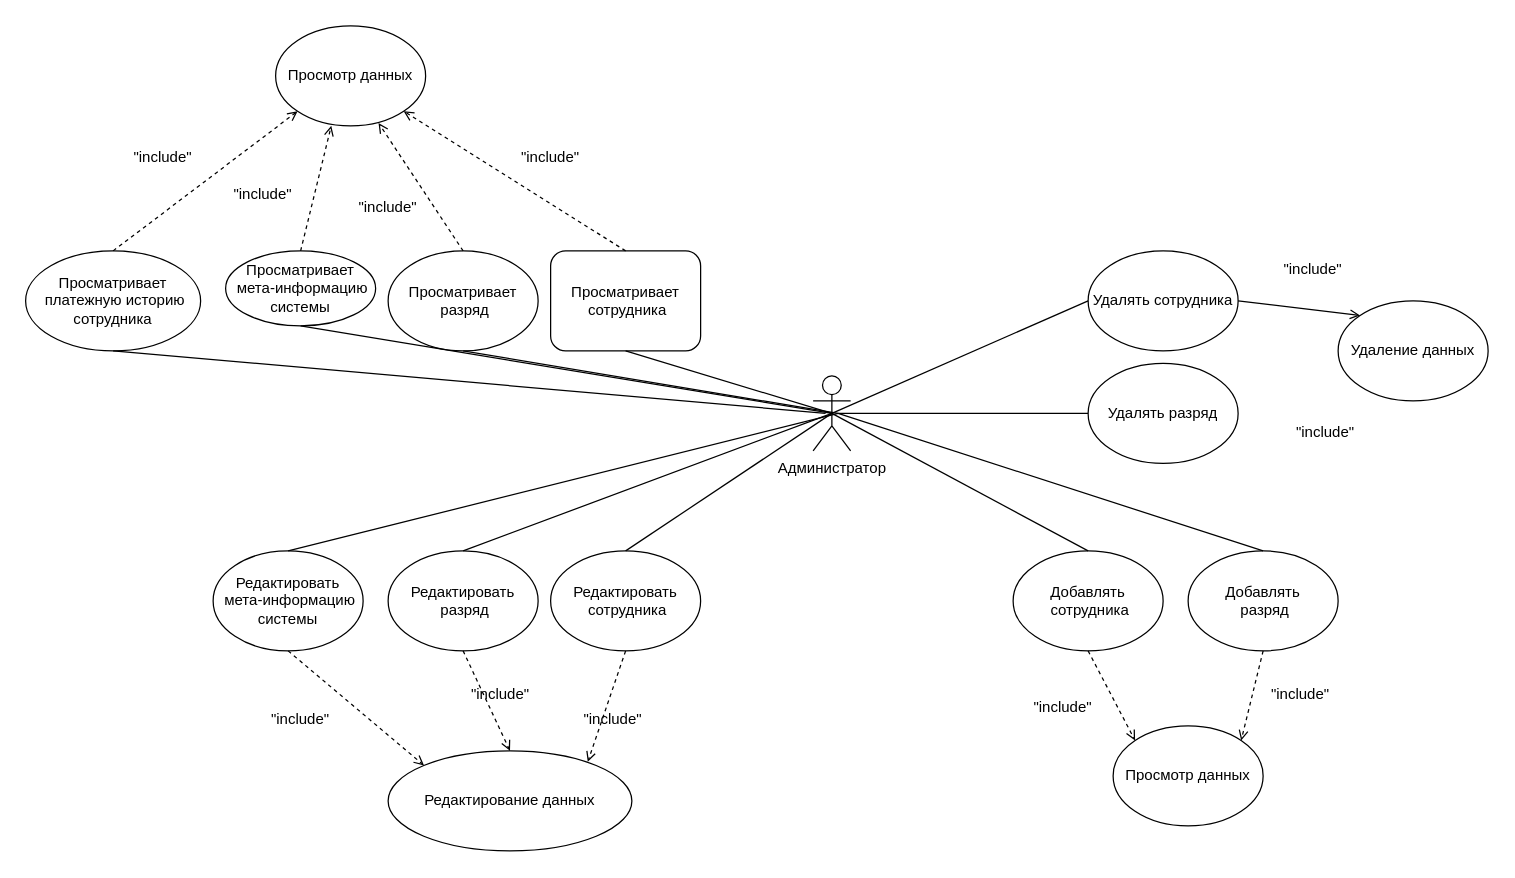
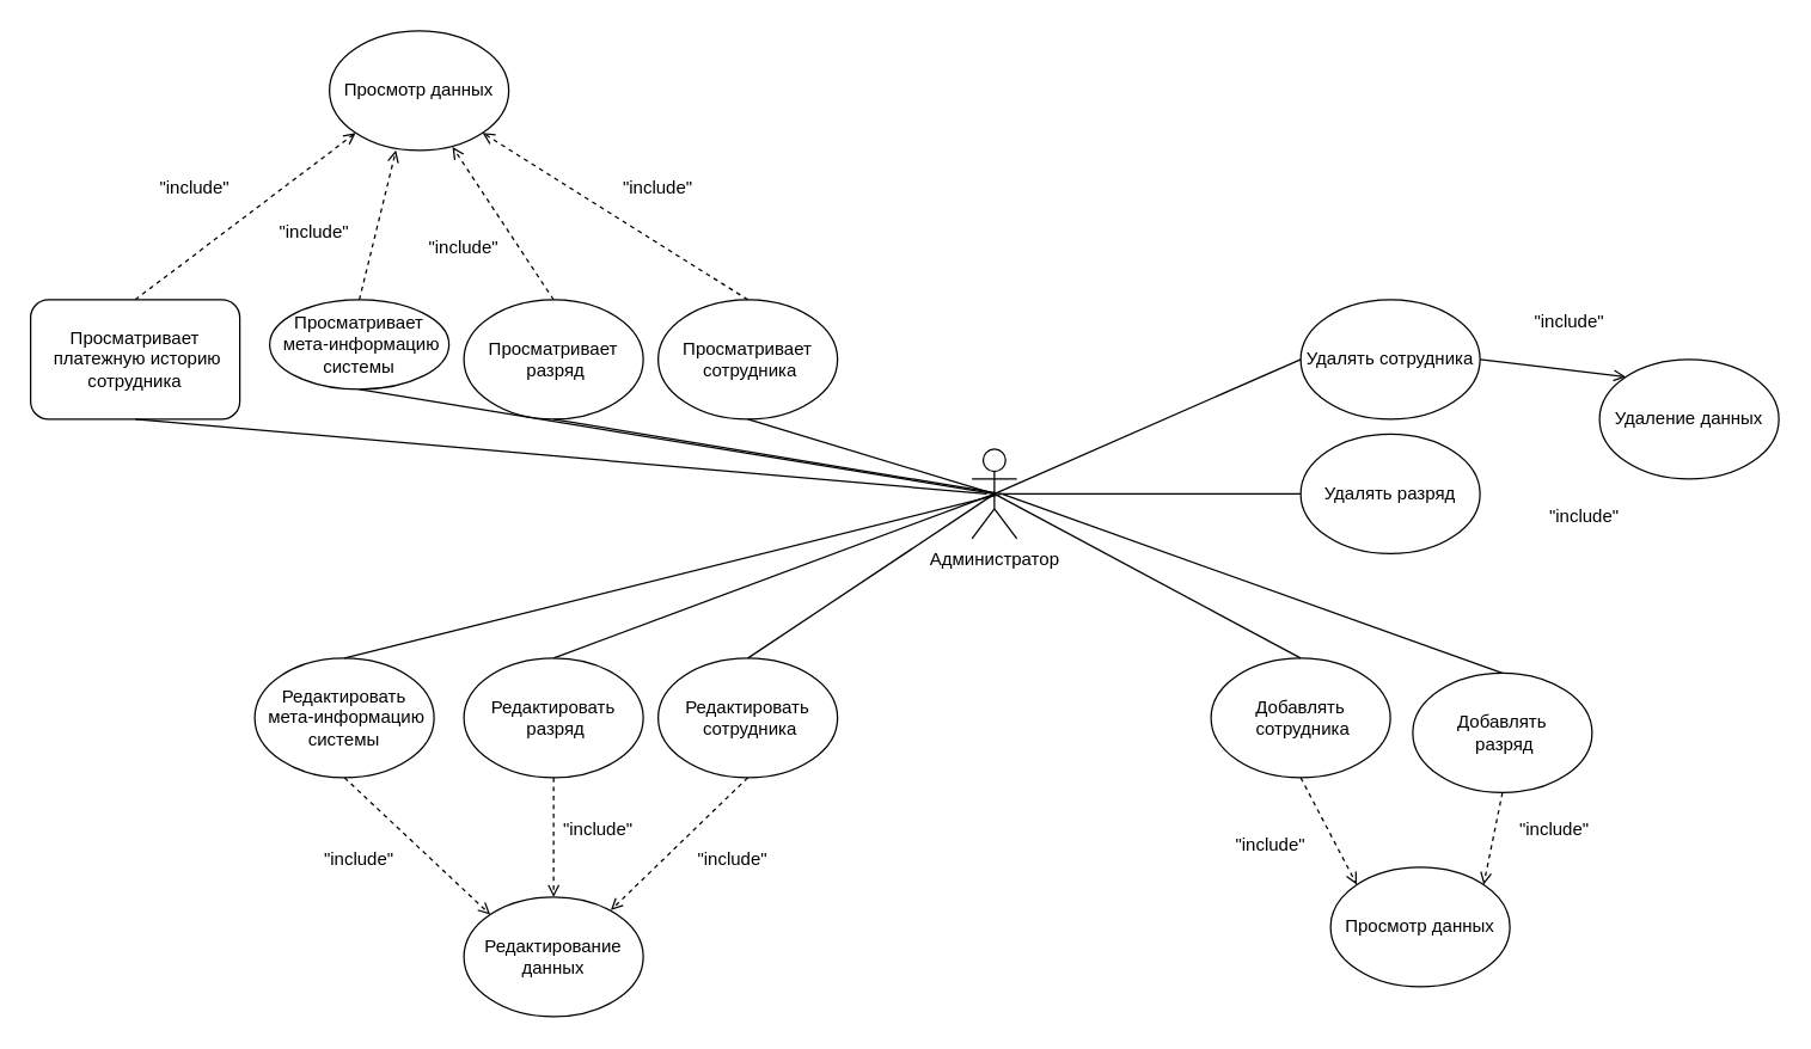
  <mxCell id="0" />
  <mxCell id="1" parent="0" />
  <mxCell id="2" value="Администратор&lt;br&gt;" style="shape=umlActor;verticalLabelPosition=bottom;verticalAlign=top;html=1;outlineConnect=0;" vertex="1" parent="1"><mxGeometry x="650" y="300" width="30" height="60" as="geometry" /></mxCell>
  <mxCell id="3" value="Удалять сотрудника" style="ellipse;whiteSpace=wrap;html=1;" vertex="1" parent="1"><mxGeometry x="870" y="200" width="120" height="80" as="geometry" /></mxCell>
  <mxCell id="4" value="Добавлять&lt;br&gt;&amp;nbsp;сотрудника" style="ellipse;whiteSpace=wrap;html=1;" vertex="1" parent="1"><mxGeometry x="810" y="440" width="120" height="80" as="geometry" /></mxCell>
  <mxCell id="5" value="Редактировать&lt;br&gt;&amp;nbsp;сотрудника" style="ellipse;whiteSpace=wrap;html=1;" vertex="1" parent="1"><mxGeometry x="440" y="440" width="120" height="80" as="geometry" /></mxCell>
  <mxCell id="6" value="" style="endArrow=none;html=1;rounded=0;exitX=0.5;exitY=0.5;exitDx=0;exitDy=0;exitPerimeter=0;entryX=0;entryY=0.5;entryDx=0;entryDy=0;" edge="1" parent="1" source="2" target="3"><mxGeometry width="50" height="50" relative="1" as="geometry"><mxPoint x="960" y="570" as="sourcePoint" /><mxPoint x="1010" y="520" as="targetPoint" /></mxGeometry></mxCell>
  <mxCell id="7" value="" style="endArrow=none;html=1;rounded=0;exitX=0.5;exitY=0.5;exitDx=0;exitDy=0;exitPerimeter=0;entryX=0.5;entryY=0;entryDx=0;entryDy=0;" edge="1" parent="1" source="2" target="4"><mxGeometry width="50" height="50" relative="1" as="geometry"><mxPoint x="960" y="570" as="sourcePoint" /><mxPoint x="1010" y="520" as="targetPoint" /></mxGeometry></mxCell>
  <mxCell id="8" value="" style="endArrow=none;html=1;rounded=0;exitX=0.5;exitY=0.5;exitDx=0;exitDy=0;exitPerimeter=0;" edge="1" parent="1" source="2"><mxGeometry width="50" height="50" relative="1" as="geometry"><mxPoint x="960" y="570" as="sourcePoint" /><mxPoint x="500" y="440" as="targetPoint" /></mxGeometry></mxCell>
  <mxCell id="9" value="Удаление данных" style="ellipse;whiteSpace=wrap;html=1;" vertex="1" parent="1"><mxGeometry x="1070" y="240" width="120" height="80" as="geometry" /></mxCell>
  <mxCell id="10" value="Удалять разряд" style="ellipse;whiteSpace=wrap;html=1;" vertex="1" parent="1"><mxGeometry x="870" y="290" width="120" height="80" as="geometry" /></mxCell>
- <mxCell id="11" value="Добавлять&lt;br&gt;&amp;nbsp;разряд" style="ellipse;whiteSpace=wrap;html=1;" vertex="1" parent="1"><mxGeometry x="950" y="440" width="120" height="80" as="geometry" /></mxCell>
+ <mxCell id="11" value="Добавлять&lt;br&gt;&amp;nbsp;разряд" style="ellipse;whiteSpace=wrap;html=1;" vertex="1" parent="1"><mxGeometry x="945" y="450" width="120" height="80" as="geometry" /></mxCell>
  <mxCell id="12" value="Редактировать&lt;br&gt;&amp;nbsp;разряд" style="ellipse;whiteSpace=wrap;html=1;" vertex="1" parent="1"><mxGeometry x="310" y="440" width="120" height="80" as="geometry" /></mxCell>
  <mxCell id="13" value="Редактировать&lt;br&gt;&amp;nbsp;мета-информацию системы" style="ellipse;whiteSpace=wrap;html=1;" vertex="1" parent="1"><mxGeometry x="170" y="440" width="120" height="80" as="geometry" /></mxCell>
- <mxCell id="14" value="Просматривает&lt;br&gt;&amp;nbsp;сотрудника" style="whiteSpace=wrap;html=1;rounded=1;" vertex="1" parent="1"><mxGeometry x="440" y="200" width="120" height="80" as="geometry" /></mxCell>
+ <mxCell id="14" value="Просматривает&lt;br&gt;&amp;nbsp;сотрудника" style="ellipse;whiteSpace=wrap;html=1;" vertex="1" parent="1"><mxGeometry x="440" y="200" width="120" height="80" as="geometry" /></mxCell>
  <mxCell id="15" value="Просматривает&lt;br&gt;&amp;nbsp;разряд" style="ellipse;whiteSpace=wrap;html=1;" vertex="1" parent="1"><mxGeometry x="310" y="200" width="120" height="80" as="geometry" /></mxCell>
  <mxCell id="16" value="Просматривает&lt;br&gt;&amp;nbsp;мета-информацию системы" style="ellipse;whiteSpace=wrap;html=1;" vertex="1" parent="1"><mxGeometry x="180" y="200" width="120" height="60" as="geometry" /></mxCell>
- <mxCell id="17" value="Просматривает&lt;br&gt;&amp;nbsp;платежную историю сотрудника" style="ellipse;whiteSpace=wrap;html=1;" vertex="1" parent="1"><mxGeometry x="20" y="200" width="140" height="80" as="geometry" /></mxCell>
+ <mxCell id="17" value="Просматривает&lt;br&gt;&amp;nbsp;платежную историю сотрудника" style="whiteSpace=wrap;html=1;rounded=1;" vertex="1" parent="1"><mxGeometry x="20" y="200" width="140" height="80" as="geometry" /></mxCell>
  <mxCell id="18" value="" style="endArrow=none;html=1;rounded=0;entryX=0.5;entryY=1;entryDx=0;entryDy=0;exitX=0.5;exitY=0.5;exitDx=0;exitDy=0;exitPerimeter=0;" edge="1" parent="1" source="2" target="14"><mxGeometry width="50" height="50" relative="1" as="geometry"><mxPoint x="640" y="280" as="sourcePoint" /><mxPoint x="690" y="230" as="targetPoint" /></mxGeometry></mxCell>
  <mxCell id="19" value="" style="endArrow=none;html=1;rounded=0;entryX=0.5;entryY=1;entryDx=0;entryDy=0;" edge="1" parent="1" target="15"><mxGeometry width="50" height="50" relative="1" as="geometry"><mxPoint x="670" y="330" as="sourcePoint" /><mxPoint x="690" y="230" as="targetPoint" /></mxGeometry></mxCell>
  <mxCell id="20" value="" style="endArrow=none;html=1;rounded=0;entryX=0.5;entryY=1;entryDx=0;entryDy=0;exitX=0.5;exitY=0.5;exitDx=0;exitDy=0;exitPerimeter=0;" edge="1" parent="1" source="2" target="16"><mxGeometry width="50" height="50" relative="1" as="geometry"><mxPoint x="420" y="260" as="sourcePoint" /><mxPoint x="470" y="210" as="targetPoint" /></mxGeometry></mxCell>
  <mxCell id="21" value="" style="endArrow=none;html=1;rounded=0;entryX=0.5;entryY=1;entryDx=0;entryDy=0;" edge="1" parent="1" target="17"><mxGeometry width="50" height="50" relative="1" as="geometry"><mxPoint x="660" y="330" as="sourcePoint" /><mxPoint x="470" y="210" as="targetPoint" /></mxGeometry></mxCell>
  <mxCell id="22" value="Просмотр данных" style="ellipse;whiteSpace=wrap;html=1;" vertex="1" parent="1"><mxGeometry x="220" y="20" width="120" height="80" as="geometry" /></mxCell>
  <mxCell id="23" value="" style="endArrow=open;html=1;rounded=0;exitX=0.5;exitY=0;exitDx=0;exitDy=0;entryX=0;entryY=1;entryDx=0;entryDy=0;dashed=1;endFill=0;" edge="1" parent="1" source="17" target="22"><mxGeometry width="50" height="50" relative="1" as="geometry"><mxPoint x="380" y="170" as="sourcePoint" /><mxPoint x="430" y="120" as="targetPoint" /></mxGeometry></mxCell>
  <mxCell id="24" value="" style="endArrow=open;html=1;rounded=0;entryX=0.371;entryY=0.999;entryDx=0;entryDy=0;exitX=0.5;exitY=0;exitDx=0;exitDy=0;entryPerimeter=0;dashed=1;endFill=0;" edge="1" parent="1" source="16" target="22"><mxGeometry width="50" height="50" relative="1" as="geometry"><mxPoint x="380" y="250" as="sourcePoint" /><mxPoint x="430" y="200" as="targetPoint" /></mxGeometry></mxCell>
  <mxCell id="25" value="" style="endArrow=open;html=1;rounded=0;entryX=0.686;entryY=0.971;entryDx=0;entryDy=0;exitX=0.5;exitY=0;exitDx=0;exitDy=0;entryPerimeter=0;dashed=1;endFill=0;" edge="1" parent="1" source="15" target="22"><mxGeometry width="50" height="50" relative="1" as="geometry"><mxPoint x="380" y="250" as="sourcePoint" /><mxPoint x="430" y="200" as="targetPoint" /></mxGeometry></mxCell>
  <mxCell id="26" value="" style="endArrow=open;html=1;rounded=0;entryX=1;entryY=1;entryDx=0;entryDy=0;exitX=0.5;exitY=0;exitDx=0;exitDy=0;dashed=1;endFill=0;" edge="1" parent="1" source="14" target="22"><mxGeometry width="50" height="50" relative="1" as="geometry"><mxPoint x="380" y="250" as="sourcePoint" /><mxPoint x="430" y="200" as="targetPoint" /></mxGeometry></mxCell>
  <mxCell id="27" value="&quot;include&quot;" style="text;html=1;strokeColor=none;fillColor=none;align=center;verticalAlign=middle;whiteSpace=wrap;rounded=0;" vertex="1" parent="1"><mxGeometry x="100" y="110" width="60" height="30" as="geometry" /></mxCell>
  <mxCell id="28" value="&quot;include&quot;" style="text;html=1;strokeColor=none;fillColor=none;align=center;verticalAlign=middle;whiteSpace=wrap;rounded=0;" vertex="1" parent="1"><mxGeometry x="180" y="140" width="60" height="30" as="geometry" /></mxCell>
  <mxCell id="29" value="&quot;include&quot;" style="text;html=1;strokeColor=none;fillColor=none;align=center;verticalAlign=middle;whiteSpace=wrap;rounded=0;" vertex="1" parent="1"><mxGeometry x="280" y="150" width="60" height="30" as="geometry" /></mxCell>
  <mxCell id="30" value="&quot;include&quot;" style="text;html=1;strokeColor=none;fillColor=none;align=center;verticalAlign=middle;whiteSpace=wrap;rounded=0;" vertex="1" parent="1"><mxGeometry x="410" y="110" width="60" height="30" as="geometry" /></mxCell>
- <mxCell id="31" value="Редактирование данных" style="ellipse;whiteSpace=wrap;html=1;" vertex="1" parent="1"><mxGeometry x="310" y="600" width="195" height="80" as="geometry" /></mxCell>
+ <mxCell id="31" value="Редактирование данных" style="ellipse;whiteSpace=wrap;html=1;" vertex="1" parent="1"><mxGeometry x="310" y="600" width="120" height="80" as="geometry" /></mxCell>
  <mxCell id="32" value="" style="endArrow=open;html=1;rounded=0;exitX=0.5;exitY=1;exitDx=0;exitDy=0;entryX=0;entryY=0;entryDx=0;entryDy=0;dashed=1;endFill=0;" edge="1" parent="1" target="31" source="13"><mxGeometry width="50" height="50" relative="1" as="geometry"><mxPoint x="180" y="780" as="sourcePoint" /><mxPoint x="520" y="700" as="targetPoint" /></mxGeometry></mxCell>
  <mxCell id="33" value="" style="endArrow=open;html=1;rounded=0;entryX=0.5;entryY=0;entryDx=0;entryDy=0;exitX=0.5;exitY=1;exitDx=0;exitDy=0;dashed=1;endFill=0;" edge="1" parent="1" target="31" source="12"><mxGeometry width="50" height="50" relative="1" as="geometry"><mxPoint x="330" y="780" as="sourcePoint" /><mxPoint x="520" y="780" as="targetPoint" /></mxGeometry></mxCell>
  <mxCell id="34" value="" style="endArrow=open;html=1;rounded=0;entryX=0.819;entryY=0.11;entryDx=0;entryDy=0;exitX=0.5;exitY=1;exitDx=0;exitDy=0;dashed=1;endFill=0;entryPerimeter=0;" edge="1" parent="1" target="31" source="5"><mxGeometry width="50" height="50" relative="1" as="geometry"><mxPoint x="590" y="780" as="sourcePoint" /><mxPoint x="520" y="780" as="targetPoint" /></mxGeometry></mxCell>
  <mxCell id="35" value="&quot;include&quot;" style="text;html=1;strokeColor=none;fillColor=none;align=center;verticalAlign=middle;whiteSpace=wrap;rounded=0;" vertex="1" parent="1"><mxGeometry x="210" y="560" width="60" height="30" as="geometry" /></mxCell>
  <mxCell id="36" value="&quot;include&quot;" style="text;html=1;strokeColor=none;fillColor=none;align=center;verticalAlign=middle;whiteSpace=wrap;rounded=0;" vertex="1" parent="1"><mxGeometry x="370" y="540" width="60" height="30" as="geometry" /></mxCell>
  <mxCell id="37" value="&quot;include&quot;" style="text;html=1;strokeColor=none;fillColor=none;align=center;verticalAlign=middle;whiteSpace=wrap;rounded=0;" vertex="1" parent="1"><mxGeometry x="460" y="560" width="60" height="30" as="geometry" /></mxCell>
  <mxCell id="38" value="Просмотр данных" style="ellipse;whiteSpace=wrap;html=1;" vertex="1" parent="1"><mxGeometry x="890" y="580" width="120" height="80" as="geometry" /></mxCell>
  <mxCell id="39" value="" style="endArrow=open;html=1;rounded=0;exitX=0.5;exitY=1;exitDx=0;exitDy=0;entryX=0;entryY=0;entryDx=0;entryDy=0;dashed=1;endFill=0;" edge="1" parent="1" target="38" source="4"><mxGeometry width="50" height="50" relative="1" as="geometry"><mxPoint x="760" y="760" as="sourcePoint" /><mxPoint x="1100" y="680" as="targetPoint" /></mxGeometry></mxCell>
  <mxCell id="40" value="" style="endArrow=open;html=1;rounded=0;entryX=1;entryY=0;entryDx=0;entryDy=0;exitX=0.5;exitY=1;exitDx=0;exitDy=0;dashed=1;endFill=0;" edge="1" parent="1" target="38" source="11"><mxGeometry width="50" height="50" relative="1" as="geometry"><mxPoint x="910" y="760" as="sourcePoint" /><mxPoint x="1100" y="760" as="targetPoint" /></mxGeometry></mxCell>
  <mxCell id="41" value="&quot;include&quot;" style="text;html=1;strokeColor=none;fillColor=none;align=center;verticalAlign=middle;whiteSpace=wrap;rounded=0;" vertex="1" parent="1"><mxGeometry x="820" y="550" width="60" height="30" as="geometry" /></mxCell>
  <mxCell id="42" value="&quot;include&quot;" style="text;html=1;strokeColor=none;fillColor=none;align=center;verticalAlign=middle;whiteSpace=wrap;rounded=0;" vertex="1" parent="1"><mxGeometry x="1010" y="540" width="60" height="30" as="geometry" /></mxCell>
  <mxCell id="43" value="" style="endArrow=open;html=1;rounded=0;exitX=1;exitY=0.5;exitDx=0;exitDy=0;entryX=0;entryY=0;entryDx=0;entryDy=0;dashed=0;endFill=0;" edge="1" parent="1" source="3" target="9"><mxGeometry width="50" height="50" relative="1" as="geometry"><mxPoint x="890" y="540" as="sourcePoint" /><mxPoint x="928" y="612" as="targetPoint" /></mxGeometry></mxCell>
  <mxCell id="44" value="&quot;include&quot;" style="text;html=1;strokeColor=none;fillColor=none;align=center;verticalAlign=middle;whiteSpace=wrap;rounded=0;" vertex="1" parent="1"><mxGeometry x="1020" y="200" width="60" height="30" as="geometry" /></mxCell>
  <mxCell id="45" value="&quot;include&quot;" style="text;html=1;strokeColor=none;fillColor=none;align=center;verticalAlign=middle;whiteSpace=wrap;rounded=0;" vertex="1" parent="1"><mxGeometry x="1030" y="330" width="60" height="30" as="geometry" /></mxCell>
  <mxCell id="46" value="" style="endArrow=none;html=1;rounded=0;entryX=0;entryY=0.5;entryDx=0;entryDy=0;" edge="1" parent="1" target="10"><mxGeometry width="50" height="50" relative="1" as="geometry"><mxPoint x="670" y="330" as="sourcePoint" /><mxPoint x="740" y="350" as="targetPoint" /></mxGeometry></mxCell>
  <mxCell id="47" value="" style="endArrow=none;html=1;rounded=0;exitX=0.5;exitY=0.5;exitDx=0;exitDy=0;exitPerimeter=0;entryX=0.5;entryY=0;entryDx=0;entryDy=0;" edge="1" parent="1" source="2" target="12"><mxGeometry width="50" height="50" relative="1" as="geometry"><mxPoint x="675" y="340" as="sourcePoint" /><mxPoint x="510" y="450" as="targetPoint" /></mxGeometry></mxCell>
  <mxCell id="48" value="" style="endArrow=none;html=1;rounded=0;entryX=0.5;entryY=0;entryDx=0;entryDy=0;" edge="1" parent="1" target="13"><mxGeometry width="50" height="50" relative="1" as="geometry"><mxPoint x="670" y="330" as="sourcePoint" /><mxPoint x="520" y="460" as="targetPoint" /></mxGeometry></mxCell>
  <mxCell id="49" value="" style="endArrow=none;html=1;rounded=0;entryX=0.5;entryY=0;entryDx=0;entryDy=0;" edge="1" parent="1" target="11"><mxGeometry width="50" height="50" relative="1" as="geometry"><mxPoint x="670" y="330" as="sourcePoint" /><mxPoint x="880" y="450" as="targetPoint" /></mxGeometry></mxCell>
